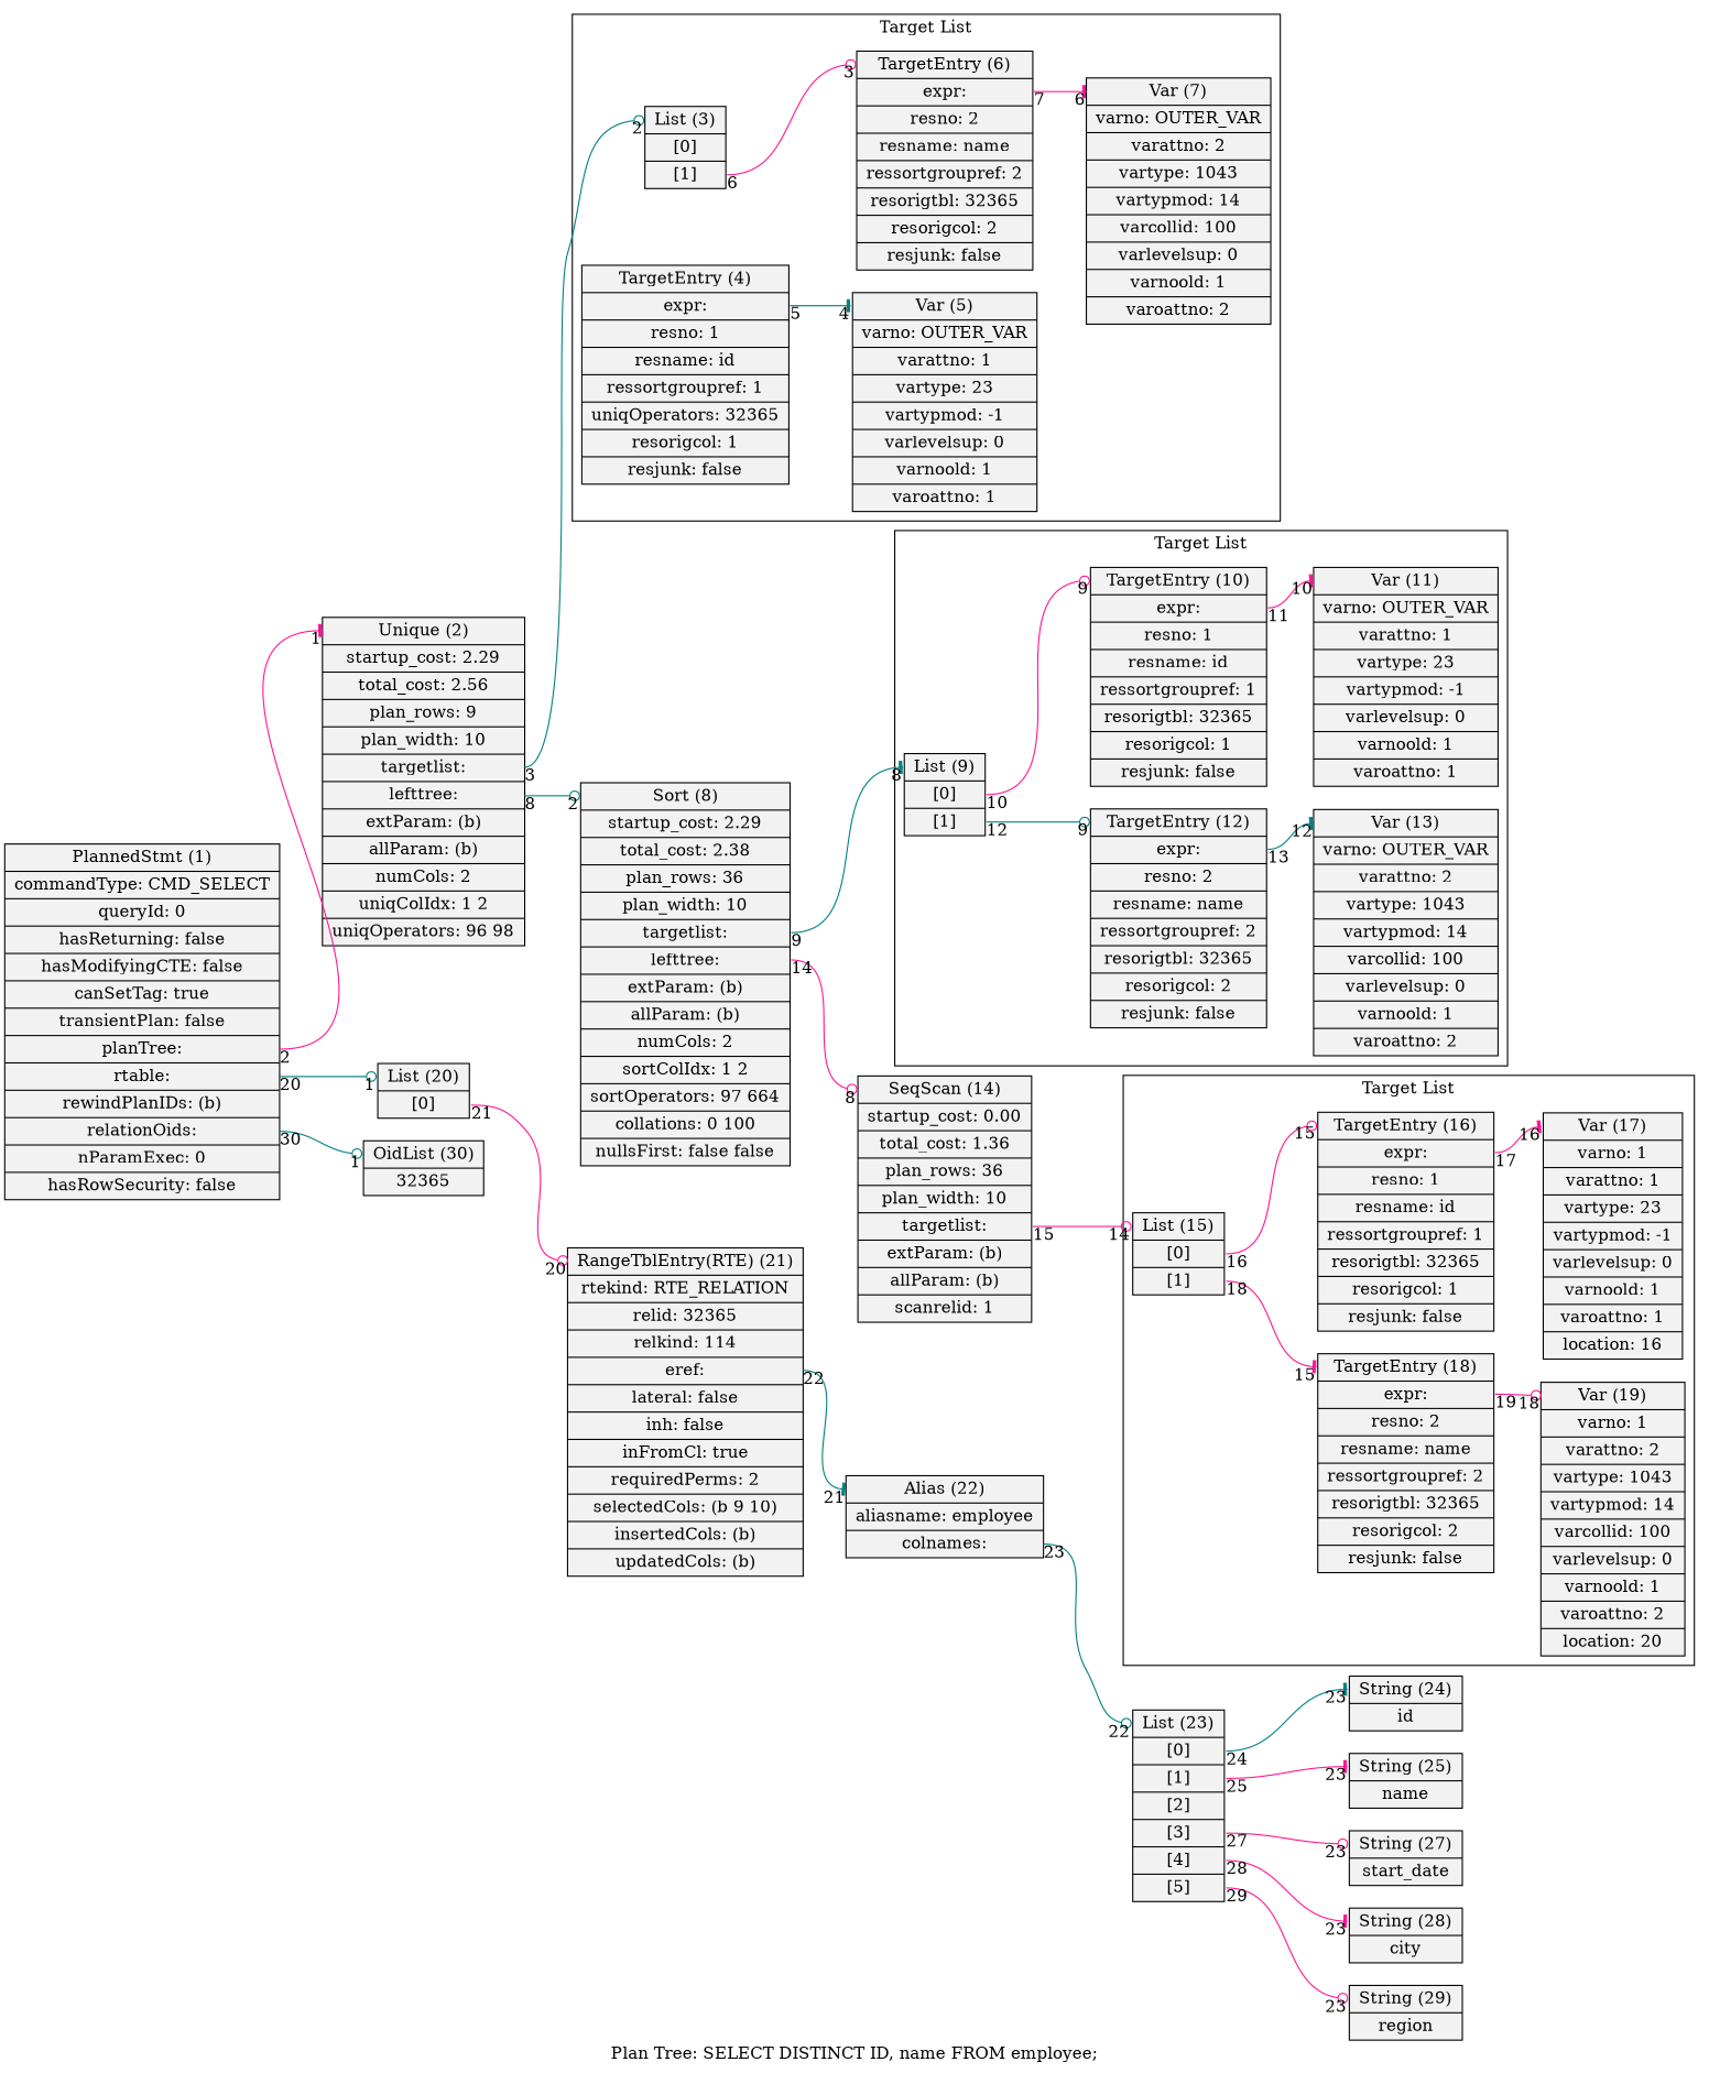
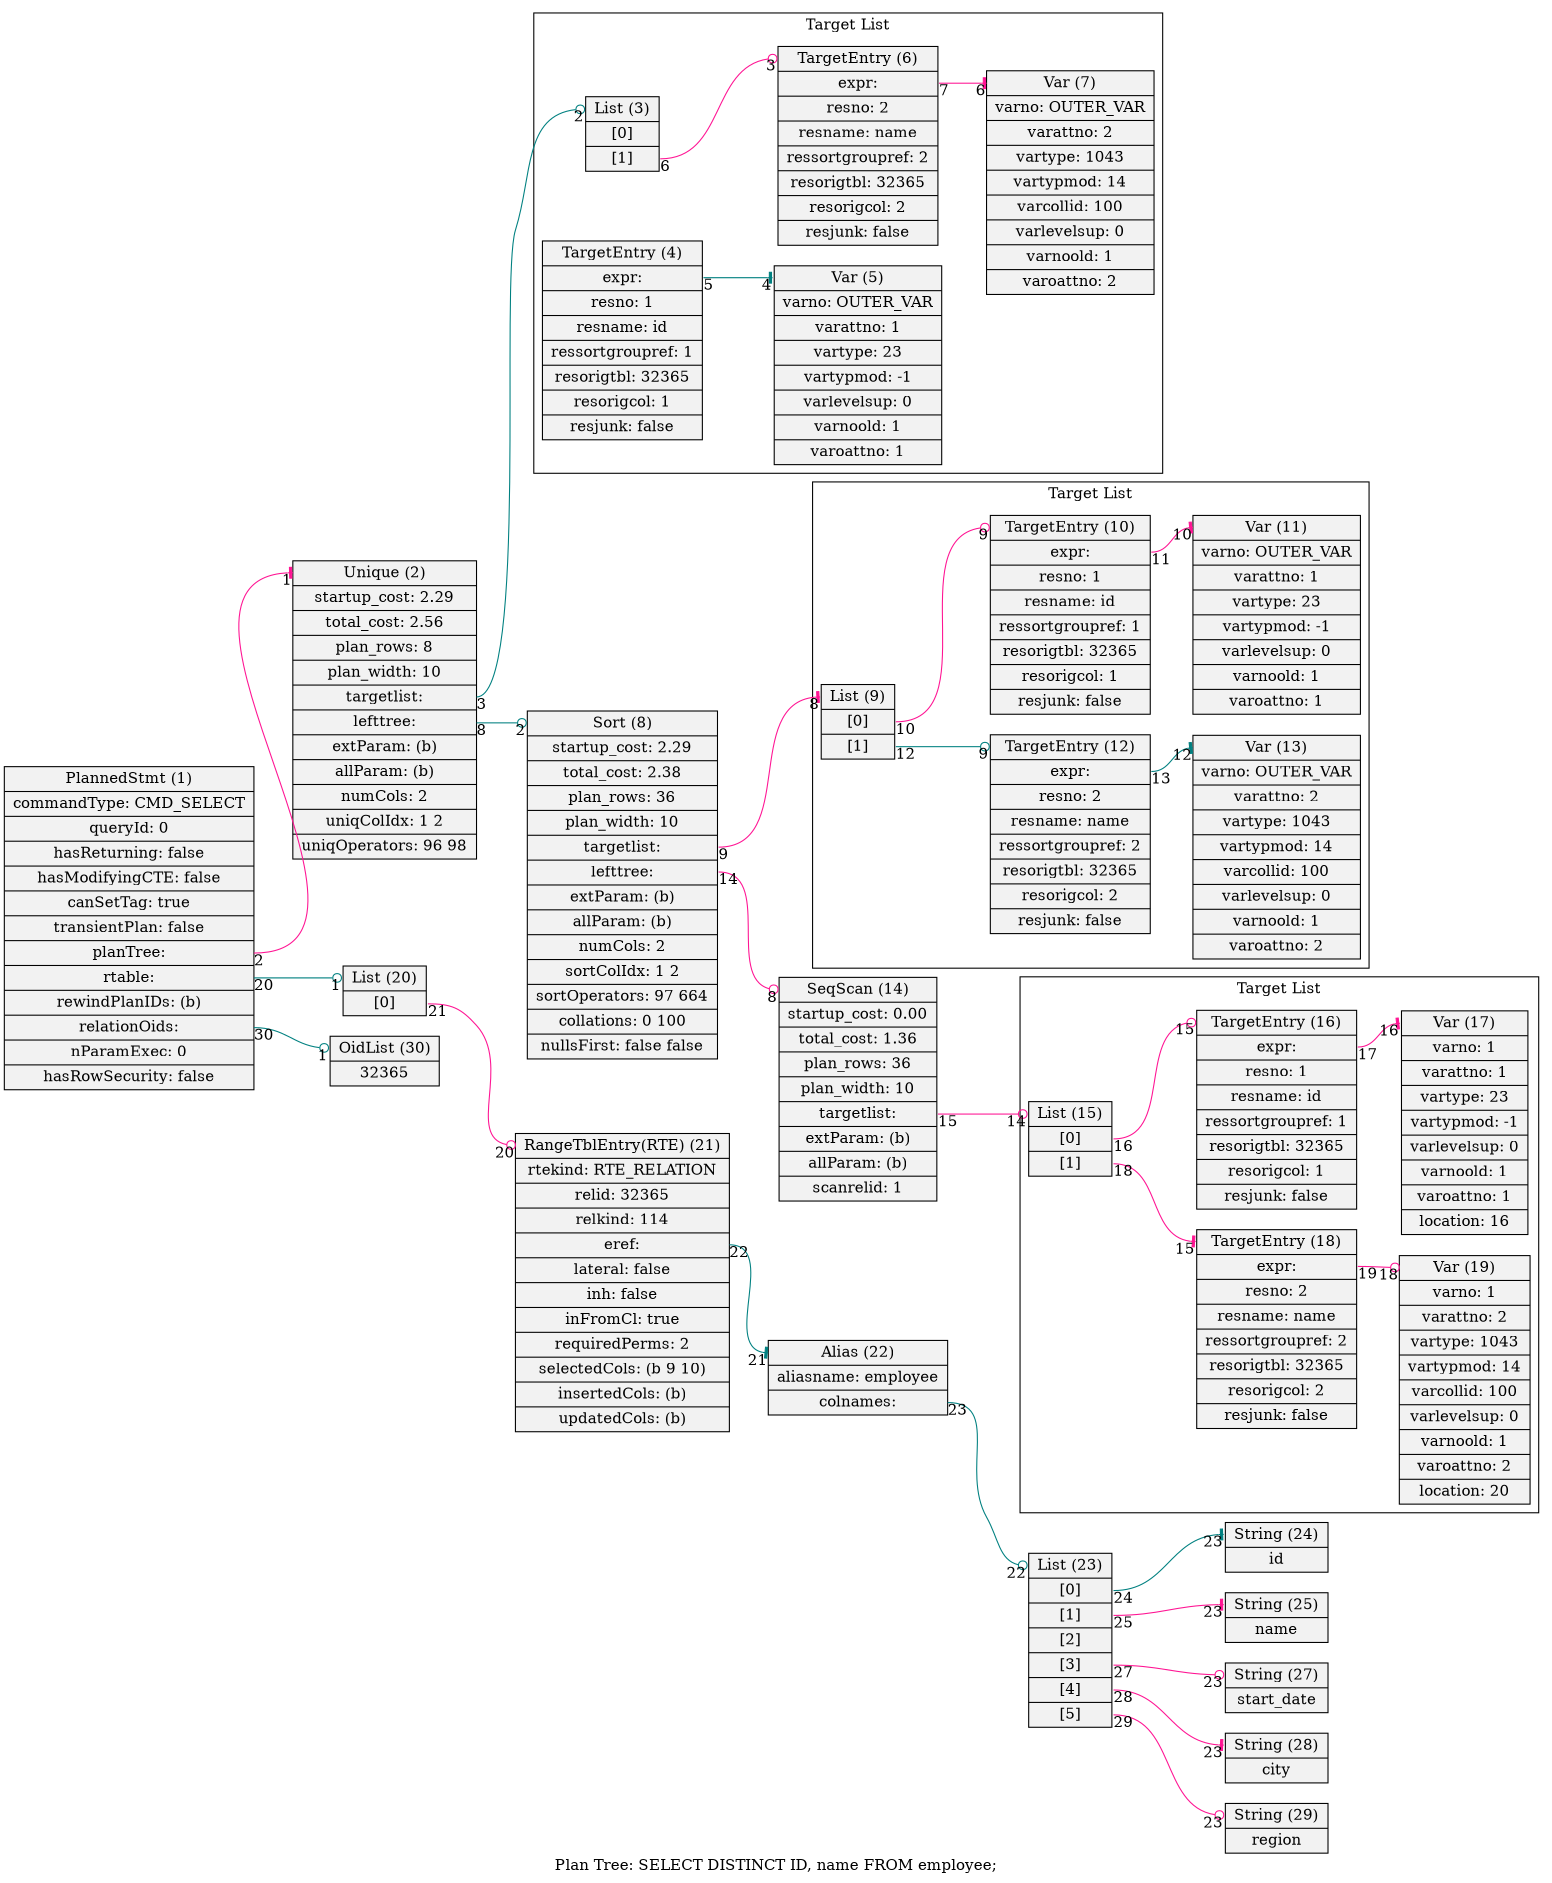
  digraph {
    label="Plan Tree: SELECT DISTINCT ID, name FROM employee;"
    rankdir=LR
    node [fillcolor=gray95 shape=record style=filled]
    edge [arrowhead=odot arrowtail=empty color=deeppink headlabel=23 headport=head tailport=expr]
    n1 [label="<head> List (15)|<1> [0]|<2> [1]"]
    n2 [label="<head> TargetEntry (16)|<expr> expr: |resno: 1|resname: id|ressortgroupref: 1|resorigtbl: 32365|resorigcol: 1|resjunk: false"]
    n3 [label="<head> TargetEntry (18)|<expr> expr: |resno: 2|resname: name|ressortgroupref: 2|resorigtbl: 32365|resorigcol: 2|resjunk: false"]
    n4 [label="<head> Var (17)|varno: 1|varattno: 1|vartype: 23|vartypmod: -1|varlevelsup: 0|varnoold: 1|varoattno: 1|location: 16"]
    n5 [label="<head> Var (19)|varno: 1|varattno: 2|vartype: 1043|vartypmod: 14|varcollid: 100|varlevelsup: 0|varnoold: 1|varoattno: 2|location: 20"]
    n6 [label="<head> List (3)|<1> [0]|<2> [1]"]
-   n7 [label="<head> TargetEntry (4)|<expr> expr: |resno: 1|resname: id|ressortgroupref: 1|uniqOperators: 32365|resorigcol: 1|resjunk: false"]
+   n7 [label="<head> TargetEntry (4)|<expr> expr: |resno: 1|resname: id|ressortgroupref: 1|resorigtbl: 32365|resorigcol: 1|resjunk: false"]
    n8 [label="<head> TargetEntry (6)|<expr> expr: |resno: 2|resname: name|ressortgroupref: 2|resorigtbl: 32365|resorigcol: 2|resjunk: false"]
    n9 [label="<head> Var (5)|varno: OUTER_VAR|varattno: 1|vartype: 23|vartypmod: -1|varlevelsup: 0|varnoold: 1|varoattno: 1"]
    n10 [label="<head> Var (7)|varno: OUTER_VAR|varattno: 2|vartype: 1043|vartypmod: 14|varcollid: 100|varlevelsup: 0|varnoold: 1|varoattno: 2"]
    n11 [label="<head> List (9)|<1> [0]|<2> [1]"]
    n12 [label="<head> TargetEntry (10)|<expr> expr: |resno: 1|resname: id|ressortgroupref: 1|resorigtbl: 32365|resorigcol: 1|resjunk: false"]
    n13 [label="<head> TargetEntry (12)|<expr> expr: |resno: 2|resname: name|ressortgroupref: 2|resorigtbl: 32365|resorigcol: 2|resjunk: false"]
    n14 [label="<head> Var (11)|varno: OUTER_VAR|varattno: 1|vartype: 23|vartypmod: -1|varlevelsup: 0|varnoold: 1|varoattno: 1"]
    n15 [label="<head> Var (13)|varno: OUTER_VAR|varattno: 2|vartype: 1043|vartypmod: 14|varcollid: 100|varlevelsup: 0|varnoold: 1|varoattno: 2"]
    n16 [label="<head> Sort (8)|startup_cost: 2.29|total_cost: 2.38|plan_rows: 36|plan_width: 10|<targetlist> targetlist: |<lefttree> lefttree: |extParam: (b)|allParam: (b)|numCols: 2|sortColIdx: 1 2|sortOperators: 97 664|collations: 0 100|nullsFirst: false false"]
    n17 [label="<head> SeqScan (14)|startup_cost: 0.00|total_cost: 1.36|plan_rows: 36|plan_width: 10|<targetlist> targetlist: |extParam: (b)|allParam: (b)|scanrelid: 1"]
    n18 [label="<head> RangeTblEntry(RTE) (21)|rtekind: RTE_RELATION|relid: 32365|relkind: 114|<eref> eref: |lateral: false|inh: false|inFromCl: true|requiredPerms: 2|selectedCols: (b 9 10)|insertedCols: (b)|updatedCols: (b)"]
    n19 [label="<head> Alias (22)|aliasname: employee|<colnames> colnames: "]
    n20 [label="<head> List (23)|<1> [0]|<2> [1]|<3> [2]|<4> [3]|<5> [4]|<6> [5]"]
    n21 [label="<head> String (24)|id"]
    n22 [label="<head> String (25)|name"]
    n23 [label="<head> String (27)|start_date"]
    n24 [label="<head> String (28)|city"]
    n25 [label="<head> String (29)|region"]
-   n26 [label="<head> Unique (2)|startup_cost: 2.29|total_cost: 2.56|plan_rows: 9|plan_width: 10|<targetlist> targetlist: |<lefttree> lefttree: |extParam: (b)|allParam: (b)|numCols: 2|uniqColIdx: 1 2|uniqOperators: 96 98"]
+   n26 [label="<head> Unique (2)|startup_cost: 2.29|total_cost: 2.56|plan_rows: 8|plan_width: 10|<targetlist> targetlist: |<lefttree> lefttree: |extParam: (b)|allParam: (b)|numCols: 2|uniqColIdx: 1 2|uniqOperators: 96 98"]
    n27 [label="<head> List (20)|<1> [0]"]
    n28 [label="<head> OidList (30)|32365 "]
    n29 [label="<head> PlannedStmt (1)|commandType: CMD_SELECT|queryId: 0|hasReturning: false|hasModifyingCTE: false|canSetTag: true|transientPlan: false|<planTree> planTree: |<rtable> rtable: |rewindPlanIDs: (b)|<relationOids> relationOids: |nParamExec: 0|hasRowSecurity: false"]
    subgraph cluster_1 {
      label="Target List"
      n1
      n2
      n3
      n4
      n5
    }
    subgraph cluster_2 {
      label="Target List"
      n6
      n7
      n8
      n9
      n10
    }
    subgraph cluster_3 {
      label="Target List"
      n11
      n12
      n13
      n14
      n15
    }
    n1 -> n2 [headlabel=15 taillabel=16 tailport=1]
    n1 -> n3 [arrowhead=tee headlabel=15 taillabel=18 tailport=2]
    n2 -> n4 [arrowhead=tee headlabel=16 taillabel=17]
    n3 -> n5 [headlabel=18 taillabel=19]
    n6 -> n8 [headlabel=3 taillabel=6 tailport=2]
    n7 -> n9 [arrowhead=tee color=teal headlabel=4 taillabel=5]
    n8 -> n10 [arrowhead=tee headlabel=6 taillabel=7]
    n11 -> n12 [headlabel=9 taillabel=10 tailport=1]
    n11 -> n13 [color=teal headlabel=9 taillabel=12 tailport=2]
    n12 -> n14 [arrowhead=tee headlabel=10 taillabel=11]
    n13 -> n15 [arrowhead=tee color=teal headlabel=12 taillabel=13]
-   n16 -> n11 [arrowhead=tee color=teal headlabel=8 taillabel=9 tailport=targetlist]
+   n16 -> n11 [arrowhead=tee headlabel=8 taillabel=9 tailport=targetlist]
    n16 -> n17 [headlabel=8 taillabel=14 tailport=lefttree]
    n17 -> n1 [headlabel=14 taillabel=15 tailport=targetlist]
    n18 -> n19 [arrowhead=tee color=teal headlabel=21 taillabel=22 tailport=eref]
    n19 -> n20 [color=teal headlabel=22 taillabel=23 tailport=colnames]
    n20 -> n21 [arrowhead=tee color=teal taillabel=24 tailport=1]
    n20 -> n22 [arrowhead=tee taillabel=25 tailport=2]
    n20 -> n23 [taillabel=27 tailport=4]
    n20 -> n24 [arrowhead=tee taillabel=28 tailport=5]
    n20 -> n25 [taillabel=29 tailport=6]
    n26 -> n6 [color=teal headlabel=2 taillabel=3 tailport=targetlist]
    n26 -> n16 [color=teal headlabel=2 taillabel=8 tailport=lefttree]
    n27 -> n18 [headlabel=20 taillabel=21 tailport=1]
    n29 -> n26 [arrowhead=tee headlabel=1 taillabel=2 tailport=planTree]
    n29 -> n27 [color=teal headlabel=1 taillabel=20 tailport=rtable]
    n29 -> n28 [color=teal headlabel=1 taillabel=30 tailport=relationOids]
  }
